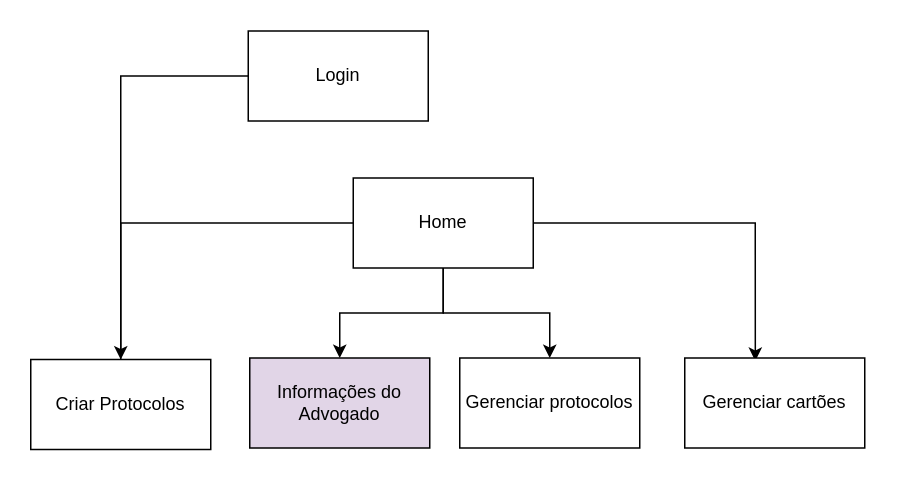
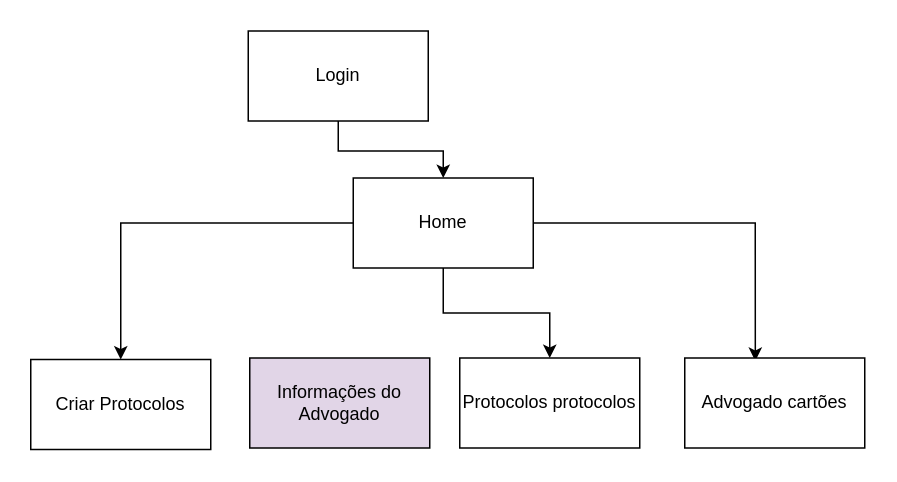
  <mxCell id="0" />
  <mxCell id="1" parent="0" />
- <mxCell id="2" value="" style="edgeStyle=orthogonalEdgeStyle;rounded=0;orthogonalLoop=1;jettySize=auto;html=1;" edge="1" parent="1" source="3" target="10"><mxGeometry relative="1" as="geometry" /></mxCell>
+ <mxCell id="2" value="" style="edgeStyle=orthogonalEdgeStyle;rounded=0;orthogonalLoop=1;jettySize=auto;html=1;" edge="1" parent="1" source="3" target="8"><mxGeometry relative="1" as="geometry" /></mxCell>
  <mxCell id="3" value="Login" style="rounded=0;whiteSpace=wrap;html=1;" vertex="1" parent="1"><mxGeometry x="165" y="20" width="120" height="60" as="geometry" /></mxCell>
  <mxCell id="4" style="edgeStyle=orthogonalEdgeStyle;rounded=0;orthogonalLoop=1;jettySize=auto;html=1;entryX=0.392;entryY=0.033;entryDx=0;entryDy=0;entryPerimeter=0;" edge="1" parent="1" source="8" target="12"><mxGeometry relative="1" as="geometry" /></mxCell>
  <mxCell id="5" style="edgeStyle=orthogonalEdgeStyle;rounded=0;orthogonalLoop=1;jettySize=auto;html=1;" edge="1" parent="1" source="8" target="11"><mxGeometry relative="1" as="geometry" /></mxCell>
- <mxCell id="6" style="edgeStyle=orthogonalEdgeStyle;rounded=0;orthogonalLoop=1;jettySize=auto;html=1;" edge="1" parent="1" source="8" target="9"><mxGeometry relative="1" as="geometry" /></mxCell>
- <mxCell id="7" style="edgeStyle=orthogonalEdgeStyle;rounded=0;orthogonalLoop=1;jettySize=auto;html=1;endArrow=none;" edge="1" parent="1" source="8" target="10"><mxGeometry relative="1" as="geometry" /></mxCell>
+ <mxCell id="7" style="edgeStyle=orthogonalEdgeStyle;rounded=0;orthogonalLoop=1;jettySize=auto;html=1;" edge="1" parent="1" source="8" target="10"><mxGeometry relative="1" as="geometry" /></mxCell>
  <mxCell id="8" value="Home" style="rounded=0;whiteSpace=wrap;html=1;" vertex="1" parent="1"><mxGeometry x="235" y="118" width="120" height="60" as="geometry" /></mxCell>
  <mxCell id="9" value="Informações do Advogado" style="rounded=0;whiteSpace=wrap;html=1;fillColor=#e1d5e7;" vertex="1" parent="1"><mxGeometry x="166" y="238" width="120" height="60" as="geometry" /></mxCell>
  <mxCell id="10" value="Criar Protocolos" style="rounded=0;whiteSpace=wrap;html=1;" vertex="1" parent="1"><mxGeometry x="20" y="239" width="120" height="60" as="geometry" /></mxCell>
- <mxCell id="11" value="Gerenciar protocolos" style="rounded=0;whiteSpace=wrap;html=1;" vertex="1" parent="1"><mxGeometry x="306" y="238" width="120" height="60" as="geometry" /></mxCell>
- <mxCell id="12" value="Gerenciar cartões" style="rounded=0;whiteSpace=wrap;html=1;" vertex="1" parent="1"><mxGeometry x="456" y="238" width="120" height="60" as="geometry" /></mxCell>
+ <mxCell id="11" value="Protocolos protocolos" style="rounded=0;whiteSpace=wrap;html=1;" vertex="1" parent="1"><mxGeometry x="306" y="238" width="120" height="60" as="geometry" /></mxCell>
+ <mxCell id="12" value="Advogado cartões" style="rounded=0;whiteSpace=wrap;html=1;" vertex="1" parent="1"><mxGeometry x="456" y="238" width="120" height="60" as="geometry" /></mxCell>
